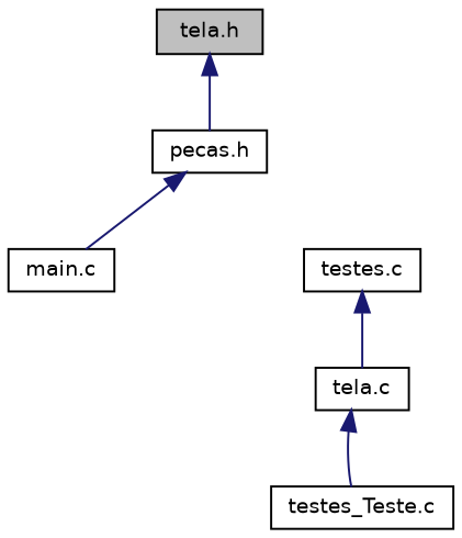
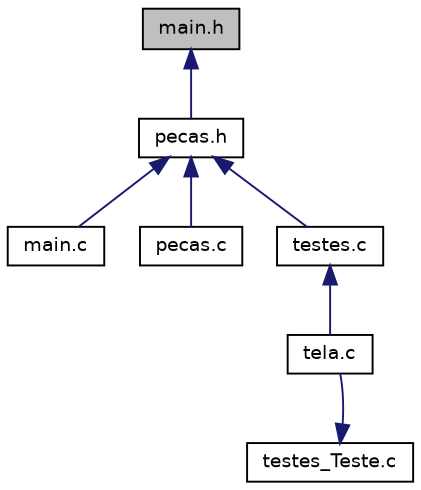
  digraph {
    node [color=black fillcolor=white fontname=Helvetica fontsize=10 shape=record style=filled]
    edge [color=midnightblue dir=back fontname=Helvetica fontsize=10 labelfontname=Helvetica labelfontsize=10 style=solid]
-   n1 [fillcolor=grey75 fontcolor=black height=0.2 label="tela.h" width=0.4]
+   n1 [fillcolor=grey75 fontcolor=black height=0.2 label="main.h" width=0.4]
    n2 [height=0.2 label="pecas.h" width=0.4]
    n3 [height=0.2 label="main.c" width=0.4]
+   n4 [height=0.2 label="pecas.c" width=0.4]
    n5 [height=0.2 label="testes.c" width=0.4]
    n6 [height=0.2 label="tela.c" width=0.4]
    n7 [height=0.2 label="testes_Teste.c" width=0.4]
    n1 -> n2
    n2 -> n3
+   n2 -> n4
+   n2 -> n5
    n5 -> n6
-   n6 -> n7
+   n7 -> n6
  }
